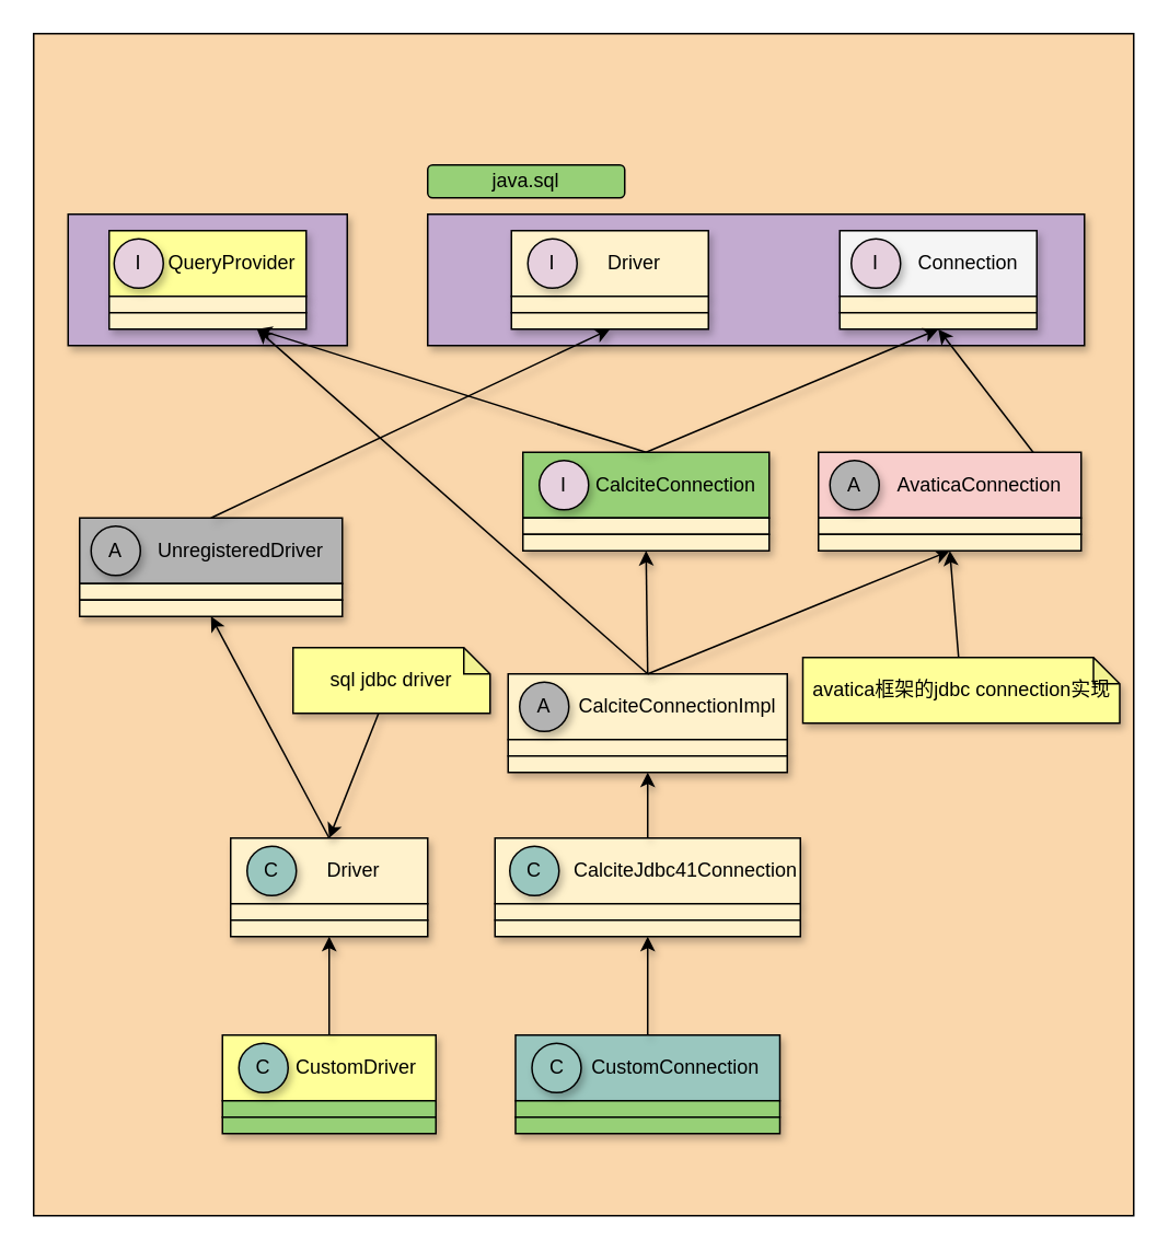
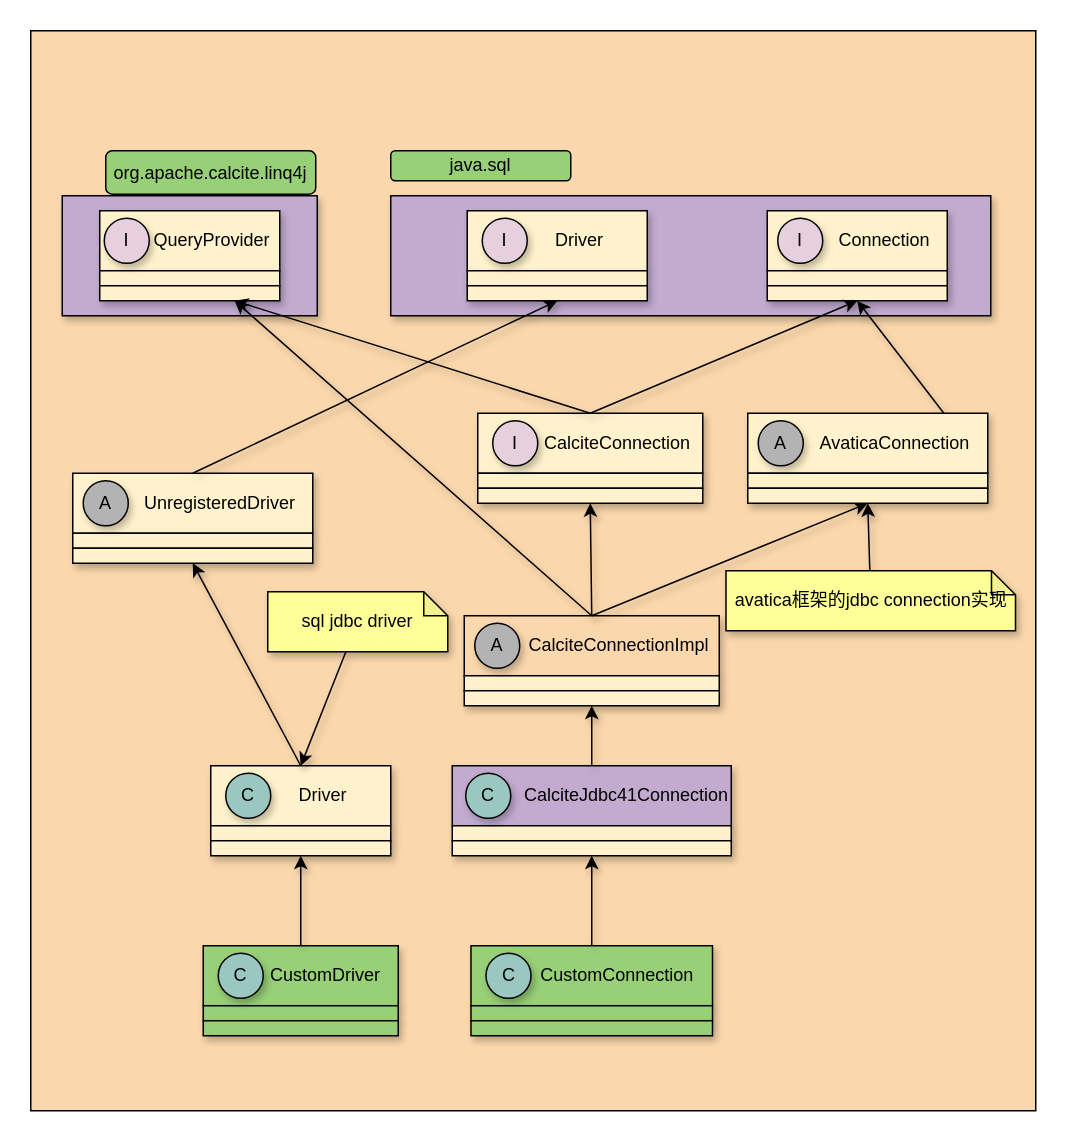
  <mxCell id="0" />
  <mxCell id="1" parent="0" />
  <mxCell id="2" value="" style="rounded=0;whiteSpace=wrap;html=1;fillColor=#FAD7AC;" vertex="1" parent="1"><mxGeometry x="20" y="20" width="670" height="720" as="geometry" /></mxCell>
  <mxCell id="3" value="" style="rounded=0;whiteSpace=wrap;html=1;fillColor=#C3ABD0;shadow=1;" parent="1" vertex="1"><mxGeometry x="260" y="130" width="400" height="80" as="geometry" /></mxCell>
  <mxCell id="4" value="&amp;nbsp; &amp;nbsp; &amp;nbsp; &amp;nbsp; &amp;nbsp;Driver" style="rounded=0;whiteSpace=wrap;html=1;fillColor=#FFF2CC;shadow=1;" parent="1" vertex="1"><mxGeometry x="311" y="140" width="120" height="40" as="geometry" /></mxCell>
  <mxCell id="5" value="java.sql" style="rounded=1;whiteSpace=wrap;html=1;fillColor=#97D077;" parent="1" vertex="1"><mxGeometry x="260" y="100" width="120" height="20" as="geometry" /></mxCell>
- <mxCell id="6" value="&amp;nbsp; &amp;nbsp; &amp;nbsp; &amp;nbsp; &amp;nbsp; &amp;nbsp;Connection" style="rounded=0;whiteSpace=wrap;html=1;fillColor=#f5f5f5;shadow=1;" parent="1" vertex="1"><mxGeometry x="511" y="140" width="120" height="40" as="geometry" /></mxCell>
+ <mxCell id="6" value="&amp;nbsp; &amp;nbsp; &amp;nbsp; &amp;nbsp; &amp;nbsp; &amp;nbsp;Connection" style="rounded=0;whiteSpace=wrap;html=1;fillColor=#FFF2CC;shadow=1;" parent="1" vertex="1"><mxGeometry x="511" y="140" width="120" height="40" as="geometry" /></mxCell>
  <mxCell id="7" value="" style="rounded=0;whiteSpace=wrap;html=1;fillColor=#FFF2CC;shadow=1;" parent="1" vertex="1"><mxGeometry x="311" y="180" width="120" height="10" as="geometry" /></mxCell>
  <mxCell id="8" value="" style="rounded=0;whiteSpace=wrap;html=1;fillColor=#FFF2CC;shadow=1;" parent="1" vertex="1"><mxGeometry x="511" y="180" width="120" height="10" as="geometry" /></mxCell>
  <mxCell id="9" value="" style="rounded=0;whiteSpace=wrap;html=1;fillColor=#C3ABD0;shadow=1;" parent="1" vertex="1"><mxGeometry x="41" y="130" width="170" height="80" as="geometry" /></mxCell>
- <mxCell id="10" value="&amp;nbsp; &amp;nbsp; &amp;nbsp; &amp;nbsp; &amp;nbsp;QueryProvider" style="rounded=0;whiteSpace=wrap;html=1;fillColor=#ffff99;shadow=1;" parent="1" vertex="1"><mxGeometry x="66" y="140" width="120" height="40" as="geometry" /></mxCell>
+ <mxCell id="10" value="&amp;nbsp; &amp;nbsp; &amp;nbsp; &amp;nbsp; &amp;nbsp;QueryProvider" style="rounded=0;whiteSpace=wrap;html=1;fillColor=#FFF2CC;shadow=1;" parent="1" vertex="1"><mxGeometry x="66" y="140" width="120" height="40" as="geometry" /></mxCell>
  <mxCell id="11" value="" style="rounded=0;whiteSpace=wrap;html=1;fillColor=#FFF2CC;shadow=1;" parent="1" vertex="1"><mxGeometry x="66" y="180" width="120" height="10" as="geometry" /></mxCell>
+ <mxCell id="12" value="org.apache.calcite.linq4j" style="rounded=1;whiteSpace=wrap;html=1;fillColor=#97D077;" parent="1" vertex="1"><mxGeometry x="70" y="100" width="140" height="29" as="geometry" /></mxCell>
  <mxCell id="13" value="" style="rounded=0;whiteSpace=wrap;html=1;fillColor=#FFF2CC;shadow=1;" parent="1" vertex="1"><mxGeometry x="311" y="190" width="120" height="10" as="geometry" /></mxCell>
  <mxCell id="14" value="" style="rounded=0;whiteSpace=wrap;html=1;fillColor=#FFF2CC;shadow=1;" parent="1" vertex="1"><mxGeometry x="511" y="190" width="120" height="10" as="geometry" /></mxCell>
- <mxCell id="15" value="&amp;nbsp; &amp;nbsp; &amp;nbsp; &amp;nbsp; &amp;nbsp; &amp;nbsp;CalciteConnection" style="rounded=0;whiteSpace=wrap;html=1;fillColor=#97d077;shadow=1;" parent="1" vertex="1"><mxGeometry x="318" y="275" width="150" height="40" as="geometry" /></mxCell>
+ <mxCell id="15" value="&amp;nbsp; &amp;nbsp; &amp;nbsp; &amp;nbsp; &amp;nbsp; &amp;nbsp;CalciteConnection" style="rounded=0;whiteSpace=wrap;html=1;fillColor=#FFF2CC;shadow=1;" parent="1" vertex="1"><mxGeometry x="318" y="275" width="150" height="40" as="geometry" /></mxCell>
  <mxCell id="16" value="" style="rounded=0;whiteSpace=wrap;html=1;fillColor=#FFF2CC;shadow=1;" parent="1" vertex="1"><mxGeometry x="318" y="315" width="150" height="10" as="geometry" /></mxCell>
  <mxCell id="17" value="" style="rounded=0;whiteSpace=wrap;html=1;fillColor=#FFF2CC;shadow=1;" parent="1" vertex="1"><mxGeometry x="318" y="325" width="150" height="10" as="geometry" /></mxCell>
  <mxCell id="18" value="" style="endArrow=classic;html=1;rounded=0;exitX=0.5;exitY=0;exitDx=0;exitDy=0;fillColor=#FFF2CC;shadow=1;entryX=0.5;entryY=1;entryDx=0;entryDy=0;" parent="1" source="15" target="14" edge="1"><mxGeometry width="50" height="50" relative="1" as="geometry"><mxPoint x="508" y="320" as="sourcePoint" /><mxPoint x="540" y="200" as="targetPoint" /></mxGeometry></mxCell>
  <mxCell id="19" value="" style="rounded=0;whiteSpace=wrap;html=1;fillColor=#FFF2CC;shadow=1;" parent="1" vertex="1"><mxGeometry x="66" y="190" width="120" height="10" as="geometry" /></mxCell>
  <mxCell id="20" value="" style="endArrow=classic;html=1;rounded=0;exitX=0.5;exitY=0;exitDx=0;exitDy=0;entryX=0.75;entryY=1;entryDx=0;entryDy=0;fillColor=#FFF2CC;shadow=1;" parent="1" source="15" target="19" edge="1"><mxGeometry width="50" height="50" relative="1" as="geometry"><mxPoint x="512.12" y="341.84" as="sourcePoint" /><mxPoint x="303" y="200" as="targetPoint" /></mxGeometry></mxCell>
  <mxCell id="21" value="I" style="ellipse;whiteSpace=wrap;html=1;aspect=fixed;fillColor=#E6D0DE;shadow=1;" parent="1" vertex="1"><mxGeometry x="321" y="145" width="30" height="30" as="geometry" /></mxCell>
  <mxCell id="22" value="I" style="ellipse;whiteSpace=wrap;html=1;aspect=fixed;fillColor=#E6D0DE;shadow=1;" parent="1" vertex="1"><mxGeometry x="518" y="145" width="30" height="30" as="geometry" /></mxCell>
  <mxCell id="23" value="I" style="ellipse;whiteSpace=wrap;html=1;aspect=fixed;fillColor=#E6D0DE;shadow=1;" parent="1" vertex="1"><mxGeometry x="69" y="145" width="30" height="30" as="geometry" /></mxCell>
  <mxCell id="24" value="" style="endArrow=classic;html=1;rounded=0;exitX=0.5;exitY=0;exitDx=0;exitDy=0;entryX=0.5;entryY=1;entryDx=0;entryDy=0;fillColor=#FFF2CC;shadow=1;" parent="1" target="14" edge="1"><mxGeometry width="50" height="50" relative="1" as="geometry"><mxPoint x="648" y="300" as="sourcePoint" /><mxPoint x="608" y="200" as="targetPoint" /></mxGeometry></mxCell>
  <mxCell id="25" value="I" style="ellipse;whiteSpace=wrap;html=1;aspect=fixed;fillColor=#E6D0DE;shadow=1;" parent="1" vertex="1"><mxGeometry x="328" y="280" width="30" height="30" as="geometry" /></mxCell>
  <mxCell id="26" value="&amp;nbsp; &amp;nbsp; &amp;nbsp; &amp;nbsp; &amp;nbsp;Driver" style="rounded=0;whiteSpace=wrap;html=1;fillColor=#FFF2CC;shadow=1;" parent="1" vertex="1"><mxGeometry x="140" y="510" width="120" height="40" as="geometry" /></mxCell>
  <mxCell id="27" value="" style="rounded=0;whiteSpace=wrap;html=1;fillColor=#FFF2CC;shadow=1;" parent="1" vertex="1"><mxGeometry x="140" y="550" width="120" height="10" as="geometry" /></mxCell>
  <mxCell id="28" value="" style="rounded=0;whiteSpace=wrap;html=1;fillColor=#FFF2CC;shadow=1;" parent="1" vertex="1"><mxGeometry x="140" y="560" width="120" height="10" as="geometry" /></mxCell>
- <mxCell id="29" value="&amp;nbsp; &amp;nbsp; &amp;nbsp; &amp;nbsp; &amp;nbsp; &amp;nbsp;UnregisteredDriver" style="rounded=0;whiteSpace=wrap;html=1;fillColor=#b3b3b3;shadow=1;" parent="1" vertex="1"><mxGeometry x="48" y="315" width="160" height="40" as="geometry" /></mxCell>
+ <mxCell id="29" value="&amp;nbsp; &amp;nbsp; &amp;nbsp; &amp;nbsp; &amp;nbsp; &amp;nbsp;UnregisteredDriver" style="rounded=0;whiteSpace=wrap;html=1;fillColor=#FFF2CC;shadow=1;" parent="1" vertex="1"><mxGeometry x="48" y="315" width="160" height="40" as="geometry" /></mxCell>
  <mxCell id="30" value="" style="rounded=0;whiteSpace=wrap;html=1;fillColor=#FFF2CC;shadow=1;" parent="1" vertex="1"><mxGeometry x="48" y="355" width="160" height="10" as="geometry" /></mxCell>
  <mxCell id="31" value="" style="rounded=0;whiteSpace=wrap;html=1;fillColor=#FFF2CC;shadow=1;" parent="1" vertex="1"><mxGeometry x="48" y="365" width="160" height="10" as="geometry" /></mxCell>
  <mxCell id="32" value="A" style="ellipse;whiteSpace=wrap;html=1;aspect=fixed;fillColor=#B3B3B3;shadow=1;" parent="1" vertex="1"><mxGeometry x="55" y="320" width="30" height="30" as="geometry" /></mxCell>
  <mxCell id="33" value="C" style="ellipse;whiteSpace=wrap;html=1;aspect=fixed;fillColor=#9AC7BF;shadow=1;" parent="1" vertex="1"><mxGeometry x="150" y="515" width="30" height="30" as="geometry" /></mxCell>
  <mxCell id="34" value="" style="endArrow=classic;html=1;rounded=0;exitX=0.5;exitY=0;exitDx=0;exitDy=0;entryX=0.5;entryY=1;entryDx=0;entryDy=0;fillColor=#FFF2CC;shadow=1;" parent="1" source="29" target="13" edge="1"><mxGeometry width="50" height="50" relative="1" as="geometry"><mxPoint x="435.5" y="310" as="sourcePoint" /><mxPoint x="478" y="200" as="targetPoint" /></mxGeometry></mxCell>
  <mxCell id="35" value="" style="endArrow=classic;html=1;rounded=0;exitX=0.5;exitY=0;exitDx=0;exitDy=0;entryX=0.5;entryY=1;entryDx=0;entryDy=0;fillColor=#FFF2CC;shadow=1;" parent="1" source="26" target="31" edge="1"><mxGeometry width="50" height="50" relative="1" as="geometry"><mxPoint x="446.5" y="320" as="sourcePoint" /><mxPoint x="324" y="220" as="targetPoint" /></mxGeometry></mxCell>
- <mxCell id="36" value="&amp;nbsp; &amp;nbsp; &amp;nbsp; &amp;nbsp; &amp;nbsp; &amp;nbsp;CalciteConnectionImpl" style="rounded=0;whiteSpace=wrap;html=1;fillColor=#FFF2CC;shadow=1;" parent="1" vertex="1"><mxGeometry x="309" y="410" width="170" height="40" as="geometry" /></mxCell>
+ <mxCell id="36" value="&amp;nbsp; &amp;nbsp; &amp;nbsp; &amp;nbsp; &amp;nbsp; &amp;nbsp;CalciteConnectionImpl" style="rounded=0;whiteSpace=wrap;html=1;fillColor=#fad7ac;shadow=1;" parent="1" vertex="1"><mxGeometry x="309" y="410" width="170" height="40" as="geometry" /></mxCell>
  <mxCell id="37" value="" style="rounded=0;whiteSpace=wrap;html=1;fillColor=#FFF2CC;shadow=1;" parent="1" vertex="1"><mxGeometry x="309" y="450" width="170" height="10" as="geometry" /></mxCell>
  <mxCell id="38" value="" style="rounded=0;whiteSpace=wrap;html=1;fillColor=#FFF2CC;shadow=1;" parent="1" vertex="1"><mxGeometry x="309" y="460" width="170" height="10" as="geometry" /></mxCell>
  <mxCell id="39" value="A" style="ellipse;whiteSpace=wrap;html=1;aspect=fixed;fillColor=#B3B3B3;shadow=1;" parent="1" vertex="1"><mxGeometry x="316" y="415" width="30" height="30" as="geometry" /></mxCell>
- <mxCell id="40" value="&amp;nbsp; &amp;nbsp; &amp;nbsp; &amp;nbsp; &amp;nbsp; &amp;nbsp; &amp;nbsp; CalciteJdbc41Connection" style="rounded=0;whiteSpace=wrap;html=1;fillColor=#FFF2CC;shadow=1;" parent="1" vertex="1"><mxGeometry x="301" y="510" width="186" height="40" as="geometry" /></mxCell>
+ <mxCell id="40" value="&amp;nbsp; &amp;nbsp; &amp;nbsp; &amp;nbsp; &amp;nbsp; &amp;nbsp; &amp;nbsp; CalciteJdbc41Connection" style="rounded=0;whiteSpace=wrap;html=1;fillColor=#c3abd0;shadow=1;" parent="1" vertex="1"><mxGeometry x="301" y="510" width="186" height="40" as="geometry" /></mxCell>
  <mxCell id="41" value="" style="rounded=0;whiteSpace=wrap;html=1;fillColor=#FFF2CC;shadow=1;" parent="1" vertex="1"><mxGeometry x="301" y="550" width="186" height="10" as="geometry" /></mxCell>
  <mxCell id="42" value="" style="rounded=0;whiteSpace=wrap;html=1;fillColor=#FFF2CC;shadow=1;" parent="1" vertex="1"><mxGeometry x="301" y="560" width="186" height="10" as="geometry" /></mxCell>
  <mxCell id="43" value="C" style="ellipse;whiteSpace=wrap;html=1;aspect=fixed;fillColor=#9AC7BF;shadow=1;" parent="1" vertex="1"><mxGeometry x="310" y="515" width="30" height="30" as="geometry" /></mxCell>
  <mxCell id="44" value="" style="endArrow=classic;html=1;rounded=0;exitX=0.5;exitY=0;exitDx=0;exitDy=0;entryX=0.5;entryY=1;entryDx=0;entryDy=0;fillColor=#FFF2CC;shadow=1;" parent="1" source="36" target="17" edge="1"><mxGeometry width="50" height="50" relative="1" as="geometry"><mxPoint x="506.55" y="310" as="sourcePoint" /><mxPoint x="619" y="210" as="targetPoint" /></mxGeometry></mxCell>
  <mxCell id="45" value="" style="endArrow=classic;html=1;rounded=0;exitX=0.5;exitY=0;exitDx=0;exitDy=0;entryX=0.5;entryY=1;entryDx=0;entryDy=0;fillColor=#FFF2CC;shadow=1;" parent="1" source="36" target="54" edge="1"><mxGeometry width="50" height="50" relative="1" as="geometry"><mxPoint x="516.55" y="320" as="sourcePoint" /><mxPoint x="649" y="360" as="targetPoint" /></mxGeometry></mxCell>
  <mxCell id="46" value="" style="endArrow=classic;html=1;rounded=0;exitX=0.5;exitY=0;exitDx=0;exitDy=0;entryX=0.75;entryY=1;entryDx=0;entryDy=0;fillColor=#FFF2CC;shadow=1;" parent="1" source="36" target="19" edge="1"><mxGeometry width="50" height="50" relative="1" as="geometry"><mxPoint x="525.55" y="330" as="sourcePoint" /><mxPoint x="243" y="200" as="targetPoint" /></mxGeometry></mxCell>
  <mxCell id="47" value="" style="endArrow=classic;html=1;rounded=0;entryX=0.5;entryY=1;entryDx=0;entryDy=0;fillColor=#FFF2CC;shadow=1;" parent="1" source="40" target="38" edge="1"><mxGeometry width="50" height="50" relative="1" as="geometry"><mxPoint x="404" y="420" as="sourcePoint" /><mxPoint x="474" y="370" as="targetPoint" /></mxGeometry></mxCell>
  <mxCell id="48" value="" style="edgeStyle=none;rounded=0;orthogonalLoop=1;jettySize=auto;html=1;fillColor=#FFF2CC;elbow=vertical;entryX=0.5;entryY=0;entryDx=0;entryDy=0;shadow=1;" parent="1" source="49" target="26" edge="1"><mxGeometry relative="1" as="geometry" /></mxCell>
  <mxCell id="49" value="sql jdbc driver" style="shape=note;whiteSpace=wrap;html=1;backgroundOutline=1;darkOpacity=0.05;fillColor=#FFFF99;size=16;shadow=1;" parent="1" vertex="1"><mxGeometry x="178" y="394" width="120" height="40" as="geometry" /></mxCell>
  <mxCell id="50" value="" style="edgeStyle=none;rounded=0;orthogonalLoop=1;jettySize=auto;html=1;fillColor=#FFF2CC;elbow=vertical;entryX=0.5;entryY=1;entryDx=0;entryDy=0;shadow=1;" parent="1" source="51" target="54" edge="1"><mxGeometry relative="1" as="geometry"><mxPoint x="648.474" y="360" as="targetPoint" /></mxGeometry></mxCell>
- <mxCell id="51" value="avatica框架的jdbc connection实现" style="shape=note;whiteSpace=wrap;html=1;backgroundOutline=1;darkOpacity=0.05;fillColor=#FFFF99;size=16;shadow=1;" parent="1" vertex="1"><mxGeometry x="488.5" y="400" width="193" height="40" as="geometry" /></mxCell>
- <mxCell id="52" value="&amp;nbsp; &amp;nbsp; &amp;nbsp; &amp;nbsp; &amp;nbsp; &amp;nbsp;AvaticaConnection" style="rounded=0;whiteSpace=wrap;html=1;fillColor=#f8cecc;shadow=1;" parent="1" vertex="1"><mxGeometry x="498" y="275" width="160" height="40" as="geometry" /></mxCell>
+ <mxCell id="51" value="avatica框架的jdbc connection实现" style="shape=note;whiteSpace=wrap;html=1;backgroundOutline=1;darkOpacity=0.05;fillColor=#FFFF99;size=16;shadow=1;" parent="1" vertex="1"><mxGeometry x="483.5" y="380" width="193" height="40" as="geometry" /></mxCell>
+ <mxCell id="52" value="&amp;nbsp; &amp;nbsp; &amp;nbsp; &amp;nbsp; &amp;nbsp; &amp;nbsp;AvaticaConnection" style="rounded=0;whiteSpace=wrap;html=1;fillColor=#FFF2CC;shadow=1;" parent="1" vertex="1"><mxGeometry x="498" y="275" width="160" height="40" as="geometry" /></mxCell>
  <mxCell id="53" value="" style="rounded=0;whiteSpace=wrap;html=1;fillColor=#FFF2CC;shadow=1;" parent="1" vertex="1"><mxGeometry x="498" y="315" width="160" height="10" as="geometry" /></mxCell>
  <mxCell id="54" value="" style="rounded=0;whiteSpace=wrap;html=1;fillColor=#FFF2CC;shadow=1;" parent="1" vertex="1"><mxGeometry x="498" y="325" width="160" height="10" as="geometry" /></mxCell>
  <mxCell id="55" value="A" style="ellipse;whiteSpace=wrap;html=1;aspect=fixed;fillColor=#B3B3B3;shadow=1;" parent="1" vertex="1"><mxGeometry x="505" y="280" width="30" height="30" as="geometry" /></mxCell>
- <mxCell id="56" value="&amp;nbsp; &amp;nbsp; &amp;nbsp; &amp;nbsp; &amp;nbsp; CustomDriver" style="rounded=0;whiteSpace=wrap;html=1;fillColor=#ffff99;shadow=1;" parent="1" vertex="1"><mxGeometry x="135" y="630" width="130" height="40" as="geometry" /></mxCell>
+ <mxCell id="56" value="&amp;nbsp; &amp;nbsp; &amp;nbsp; &amp;nbsp; &amp;nbsp; CustomDriver" style="rounded=0;whiteSpace=wrap;html=1;fillColor=#97D077;shadow=1;" parent="1" vertex="1"><mxGeometry x="135" y="630" width="130" height="40" as="geometry" /></mxCell>
  <mxCell id="57" value="" style="rounded=0;whiteSpace=wrap;html=1;fillColor=#97D077;shadow=1;" parent="1" vertex="1"><mxGeometry x="135" y="670" width="130" height="10" as="geometry" /></mxCell>
  <mxCell id="58" value="" style="rounded=0;whiteSpace=wrap;html=1;fillColor=#97D077;shadow=1;" parent="1" vertex="1"><mxGeometry x="135" y="680" width="130" height="10" as="geometry" /></mxCell>
  <mxCell id="59" value="C" style="ellipse;whiteSpace=wrap;html=1;aspect=fixed;fillColor=#9AC7BF;shadow=1;" parent="1" vertex="1"><mxGeometry x="145" y="635" width="30" height="30" as="geometry" /></mxCell>
- <mxCell id="60" value="&amp;nbsp; &amp;nbsp; &amp;nbsp; &amp;nbsp; &amp;nbsp; CustomConnection" style="rounded=0;whiteSpace=wrap;html=1;fillColor=#9ac7bf;shadow=1;" parent="1" vertex="1"><mxGeometry x="313.5" y="630" width="161" height="40" as="geometry" /></mxCell>
+ <mxCell id="60" value="&amp;nbsp; &amp;nbsp; &amp;nbsp; &amp;nbsp; &amp;nbsp; CustomConnection" style="rounded=0;whiteSpace=wrap;html=1;fillColor=#97D077;shadow=1;" parent="1" vertex="1"><mxGeometry x="313.5" y="630" width="161" height="40" as="geometry" /></mxCell>
  <mxCell id="61" value="" style="rounded=0;whiteSpace=wrap;html=1;fillColor=#97D077;shadow=1;" parent="1" vertex="1"><mxGeometry x="313.5" y="670" width="161" height="10" as="geometry" /></mxCell>
  <mxCell id="62" value="" style="rounded=0;whiteSpace=wrap;html=1;fillColor=#97D077;shadow=1;" parent="1" vertex="1"><mxGeometry x="313.5" y="680" width="161" height="10" as="geometry" /></mxCell>
  <mxCell id="63" value="C" style="ellipse;whiteSpace=wrap;html=1;aspect=fixed;fillColor=#9AC7BF;shadow=1;" parent="1" vertex="1"><mxGeometry x="323.5" y="635" width="30" height="30" as="geometry" /></mxCell>
  <mxCell id="64" value="" style="endArrow=classic;html=1;rounded=0;entryX=0.5;entryY=1;entryDx=0;entryDy=0;fillColor=#FFF2CC;shadow=1;exitX=0.5;exitY=0;exitDx=0;exitDy=0;" parent="1" source="56" target="28" edge="1"><mxGeometry width="50" height="50" relative="1" as="geometry"><mxPoint x="200" y="620" as="sourcePoint" /><mxPoint x="130" y="385" as="targetPoint" /></mxGeometry></mxCell>
  <mxCell id="65" value="" style="endArrow=classic;html=1;rounded=0;entryX=0.5;entryY=1;entryDx=0;entryDy=0;fillColor=#FFF2CC;shadow=1;" parent="1" source="60" target="42" edge="1"><mxGeometry width="50" height="50" relative="1" as="geometry"><mxPoint x="404" y="520" as="sourcePoint" /><mxPoint x="404" y="480" as="targetPoint" /></mxGeometry></mxCell>
